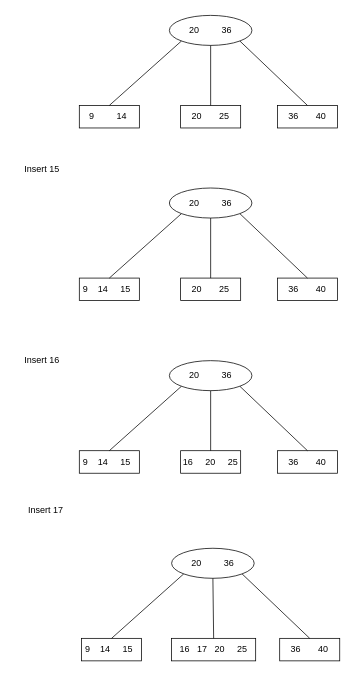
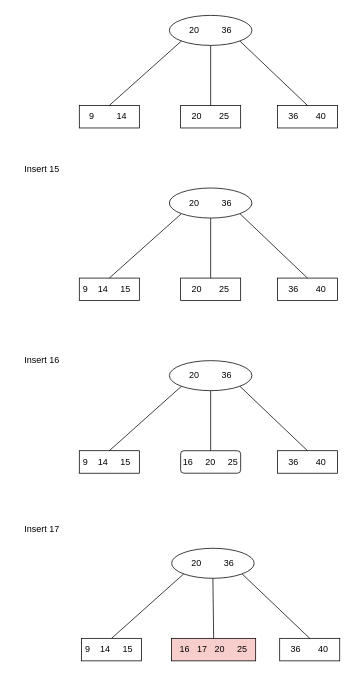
  <mxCell id="0" />
  <mxCell id="1" parent="0" />
  <mxCell id="2" value="20&amp;nbsp; &amp;nbsp; &amp;nbsp; &amp;nbsp; &amp;nbsp;36" style="ellipse;whiteSpace=wrap;html=1;" parent="1" vertex="1"><mxGeometry x="225" y="20" width="110" height="40" as="geometry" /></mxCell>
  <mxCell id="3" value="9&amp;nbsp; &amp;nbsp; &amp;nbsp; &amp;nbsp; &amp;nbsp;14&amp;nbsp;" style="rounded=0;whiteSpace=wrap;html=1;" parent="1" vertex="1"><mxGeometry x="105" y="140" width="80" height="30" as="geometry" /></mxCell>
  <mxCell id="4" value="20&amp;nbsp; &amp;nbsp; &amp;nbsp; &amp;nbsp;25" style="rounded=0;whiteSpace=wrap;html=1;" parent="1" vertex="1"><mxGeometry x="240" y="140" width="80" height="30" as="geometry" /></mxCell>
  <mxCell id="5" value="36&amp;nbsp; &amp;nbsp; &amp;nbsp; &amp;nbsp;40" style="rounded=0;whiteSpace=wrap;html=1;" parent="1" vertex="1"><mxGeometry x="369" y="140" width="80" height="30" as="geometry" /></mxCell>
  <mxCell id="6" value="" style="endArrow=none;html=1;entryX=0.5;entryY=1;entryDx=0;entryDy=0;exitX=0.5;exitY=0;exitDx=0;exitDy=0;" parent="1" source="4" target="2" edge="1"><mxGeometry width="50" height="50" relative="1" as="geometry"><mxPoint x="295" y="170" as="sourcePoint" /><mxPoint x="345" y="120" as="targetPoint" /></mxGeometry></mxCell>
  <mxCell id="7" value="" style="endArrow=none;html=1;entryX=0;entryY=1;entryDx=0;entryDy=0;exitX=0.5;exitY=0;exitDx=0;exitDy=0;" parent="1" source="3" target="2" edge="1"><mxGeometry width="50" height="50" relative="1" as="geometry"><mxPoint x="225" y="140" as="sourcePoint" /><mxPoint x="225" y="60" as="targetPoint" /></mxGeometry></mxCell>
  <mxCell id="8" value="" style="endArrow=none;html=1;entryX=1;entryY=1;entryDx=0;entryDy=0;exitX=0.5;exitY=0;exitDx=0;exitDy=0;" parent="1" source="5" target="2" edge="1"><mxGeometry width="50" height="50" relative="1" as="geometry"><mxPoint x="300" y="160" as="sourcePoint" /><mxPoint x="300" y="80" as="targetPoint" /></mxGeometry></mxCell>
  <mxCell id="9" value="Insert 15" style="text;html=1;align=center;verticalAlign=middle;resizable=0;points=[];autosize=1;strokeColor=none;fillColor=none;" parent="1" vertex="1"><mxGeometry x="20" y="210" width="70" height="30" as="geometry" /></mxCell>
  <mxCell id="10" value="Insert 16" style="text;html=1;align=center;verticalAlign=middle;resizable=0;points=[];autosize=1;strokeColor=none;fillColor=none;" parent="1" vertex="1"><mxGeometry x="20" y="465" width="70" height="30" as="geometry" /></mxCell>
- <mxCell id="11" value="Insert 17" style="text;html=1;align=center;verticalAlign=middle;resizable=0;points=[];autosize=1;strokeColor=none;fillColor=none;" parent="1" vertex="1"><mxGeometry x="25" y="665" width="70" height="30" as="geometry" /></mxCell>
+ <mxCell id="11" value="Insert 17" style="text;html=1;align=center;verticalAlign=middle;resizable=0;points=[];autosize=1;strokeColor=none;fillColor=none;" parent="1" vertex="1"><mxGeometry x="20" y="690" width="70" height="30" as="geometry" /></mxCell>
  <mxCell id="12" value="20&amp;nbsp; &amp;nbsp; &amp;nbsp; &amp;nbsp; &amp;nbsp;36" style="ellipse;whiteSpace=wrap;html=1;" vertex="1" parent="1"><mxGeometry x="225" y="250" width="110" height="40" as="geometry" /></mxCell>
  <mxCell id="13" value="9&amp;nbsp; &amp;nbsp; 14&amp;nbsp; &amp;nbsp; &amp;nbsp;15&amp;nbsp;&amp;nbsp;" style="rounded=0;whiteSpace=wrap;html=1;" vertex="1" parent="1"><mxGeometry x="105" y="370" width="80" height="30" as="geometry" /></mxCell>
  <mxCell id="14" value="20&amp;nbsp; &amp;nbsp; &amp;nbsp; &amp;nbsp;25" style="rounded=0;whiteSpace=wrap;html=1;" vertex="1" parent="1"><mxGeometry x="240" y="370" width="80" height="30" as="geometry" /></mxCell>
  <mxCell id="15" value="36&amp;nbsp; &amp;nbsp; &amp;nbsp; &amp;nbsp;40" style="rounded=0;whiteSpace=wrap;html=1;" vertex="1" parent="1"><mxGeometry x="369" y="370" width="80" height="30" as="geometry" /></mxCell>
  <mxCell id="16" value="" style="endArrow=none;html=1;entryX=0.5;entryY=1;entryDx=0;entryDy=0;exitX=0.5;exitY=0;exitDx=0;exitDy=0;" edge="1" parent="1" source="14" target="12"><mxGeometry width="50" height="50" relative="1" as="geometry"><mxPoint x="295" y="400" as="sourcePoint" /><mxPoint x="345" y="350" as="targetPoint" /></mxGeometry></mxCell>
  <mxCell id="17" value="" style="endArrow=none;html=1;entryX=0;entryY=1;entryDx=0;entryDy=0;exitX=0.5;exitY=0;exitDx=0;exitDy=0;" edge="1" parent="1" source="13" target="12"><mxGeometry width="50" height="50" relative="1" as="geometry"><mxPoint x="225" y="370" as="sourcePoint" /><mxPoint x="225" y="290" as="targetPoint" /></mxGeometry></mxCell>
  <mxCell id="18" value="" style="endArrow=none;html=1;entryX=1;entryY=1;entryDx=0;entryDy=0;exitX=0.5;exitY=0;exitDx=0;exitDy=0;" edge="1" parent="1" source="15" target="12"><mxGeometry width="50" height="50" relative="1" as="geometry"><mxPoint x="300" y="390" as="sourcePoint" /><mxPoint x="300" y="310" as="targetPoint" /></mxGeometry></mxCell>
  <mxCell id="19" value="20&amp;nbsp; &amp;nbsp; &amp;nbsp; &amp;nbsp; &amp;nbsp;36" style="ellipse;whiteSpace=wrap;html=1;" vertex="1" parent="1"><mxGeometry x="225" y="480" width="110" height="40" as="geometry" /></mxCell>
  <mxCell id="20" value="9&amp;nbsp; &amp;nbsp; 14&amp;nbsp; &amp;nbsp; &amp;nbsp;15&amp;nbsp;&amp;nbsp;" style="rounded=0;whiteSpace=wrap;html=1;" vertex="1" parent="1"><mxGeometry x="105" y="600" width="80" height="30" as="geometry" /></mxCell>
- <mxCell id="21" value="16&amp;nbsp; &amp;nbsp; &amp;nbsp;20&amp;nbsp; &amp;nbsp; &amp;nbsp;25" style="rounded=0;whiteSpace=wrap;html=1;" vertex="1" parent="1"><mxGeometry x="240" y="600" width="80" height="30" as="geometry" /></mxCell>
+ <mxCell id="21" value="16&amp;nbsp; &amp;nbsp; &amp;nbsp;20&amp;nbsp; &amp;nbsp; &amp;nbsp;25" style="whiteSpace=wrap;html=1;rounded=1;" vertex="1" parent="1"><mxGeometry x="240" y="600" width="80" height="30" as="geometry" /></mxCell>
  <mxCell id="22" value="36&amp;nbsp; &amp;nbsp; &amp;nbsp; &amp;nbsp;40" style="rounded=0;whiteSpace=wrap;html=1;" vertex="1" parent="1"><mxGeometry x="369" y="600" width="80" height="30" as="geometry" /></mxCell>
  <mxCell id="23" value="" style="endArrow=none;html=1;entryX=0.5;entryY=1;entryDx=0;entryDy=0;exitX=0.5;exitY=0;exitDx=0;exitDy=0;" edge="1" parent="1" source="21" target="19"><mxGeometry width="50" height="50" relative="1" as="geometry"><mxPoint x="295" y="630" as="sourcePoint" /><mxPoint x="345" y="580" as="targetPoint" /></mxGeometry></mxCell>
  <mxCell id="24" value="" style="endArrow=none;html=1;entryX=0;entryY=1;entryDx=0;entryDy=0;exitX=0.5;exitY=0;exitDx=0;exitDy=0;" edge="1" parent="1" source="20" target="19"><mxGeometry width="50" height="50" relative="1" as="geometry"><mxPoint x="225" y="600" as="sourcePoint" /><mxPoint x="225" y="520" as="targetPoint" /></mxGeometry></mxCell>
  <mxCell id="25" value="" style="endArrow=none;html=1;entryX=1;entryY=1;entryDx=0;entryDy=0;exitX=0.5;exitY=0;exitDx=0;exitDy=0;" edge="1" parent="1" source="22" target="19"><mxGeometry width="50" height="50" relative="1" as="geometry"><mxPoint x="300" y="620" as="sourcePoint" /><mxPoint x="300" y="540" as="targetPoint" /></mxGeometry></mxCell>
  <mxCell id="26" value="20&amp;nbsp; &amp;nbsp; &amp;nbsp; &amp;nbsp; &amp;nbsp;36" style="ellipse;whiteSpace=wrap;html=1;" vertex="1" parent="1"><mxGeometry x="228" y="730" width="110" height="40" as="geometry" /></mxCell>
  <mxCell id="27" value="9&amp;nbsp; &amp;nbsp; 14&amp;nbsp; &amp;nbsp; &amp;nbsp;15&amp;nbsp;&amp;nbsp;" style="rounded=0;whiteSpace=wrap;html=1;" vertex="1" parent="1"><mxGeometry x="108" y="850" width="80" height="30" as="geometry" /></mxCell>
- <mxCell id="28" value="16&amp;nbsp; &amp;nbsp;17&amp;nbsp; &amp;nbsp;20&amp;nbsp; &amp;nbsp; &amp;nbsp;25" style="rounded=0;whiteSpace=wrap;html=1;" vertex="1" parent="1"><mxGeometry x="228" y="850" width="112" height="30" as="geometry" /></mxCell>
+ <mxCell id="28" value="16&amp;nbsp; &amp;nbsp;17&amp;nbsp; &amp;nbsp;20&amp;nbsp; &amp;nbsp; &amp;nbsp;25" style="rounded=0;whiteSpace=wrap;html=1;fillColor=#f8cecc;" vertex="1" parent="1"><mxGeometry x="228" y="850" width="112" height="30" as="geometry" /></mxCell>
  <mxCell id="29" value="36&amp;nbsp; &amp;nbsp; &amp;nbsp; &amp;nbsp;40" style="rounded=0;whiteSpace=wrap;html=1;" vertex="1" parent="1"><mxGeometry x="372" y="850" width="80" height="30" as="geometry" /></mxCell>
  <mxCell id="30" value="" style="endArrow=none;html=1;entryX=0.5;entryY=1;entryDx=0;entryDy=0;exitX=0.5;exitY=0;exitDx=0;exitDy=0;" edge="1" parent="1" source="28" target="26"><mxGeometry width="50" height="50" relative="1" as="geometry"><mxPoint x="298" y="880" as="sourcePoint" /><mxPoint x="348" y="830" as="targetPoint" /></mxGeometry></mxCell>
  <mxCell id="31" value="" style="endArrow=none;html=1;entryX=0;entryY=1;entryDx=0;entryDy=0;exitX=0.5;exitY=0;exitDx=0;exitDy=0;" edge="1" parent="1" source="27" target="26"><mxGeometry width="50" height="50" relative="1" as="geometry"><mxPoint x="228" y="850" as="sourcePoint" /><mxPoint x="228" y="770" as="targetPoint" /></mxGeometry></mxCell>
  <mxCell id="32" value="" style="endArrow=none;html=1;entryX=1;entryY=1;entryDx=0;entryDy=0;exitX=0.5;exitY=0;exitDx=0;exitDy=0;" edge="1" parent="1" source="29" target="26"><mxGeometry width="50" height="50" relative="1" as="geometry"><mxPoint x="303" y="870" as="sourcePoint" /><mxPoint x="303" y="790" as="targetPoint" /></mxGeometry></mxCell>
